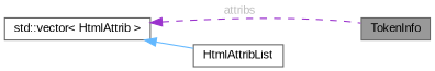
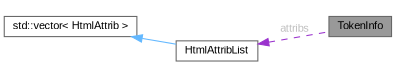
  digraph {
    fontname="Liberation Sans"
    rankdir=LR
    node [color=gray40 fillcolor=white fontname="Liberation Sans" fontsize=10 shape=box style=filled]
    edge [dir=back fontname="Liberation Sans" fontsize=10 labelfontname=Helvetica labelfontsize=10]
    n1 [fillcolor=grey60 fontcolor=black height=0.2 label=TokenInfo width=0.4]
    n2 [height=0.2 label=HtmlAttribList width=0.4]
    n3 [height=0.2 label="std::vector\< HtmlAttrib \>" width=0.4]
-   n3 -> n1 [color=darkorchid3 fontcolor=grey label=" attribs" style=dashed]
+   n2 -> n1 [color=darkorchid3 fontcolor=grey label=" attribs" style=dashed]
    n3 -> n2 [color=steelblue1 style=solid]
  }
